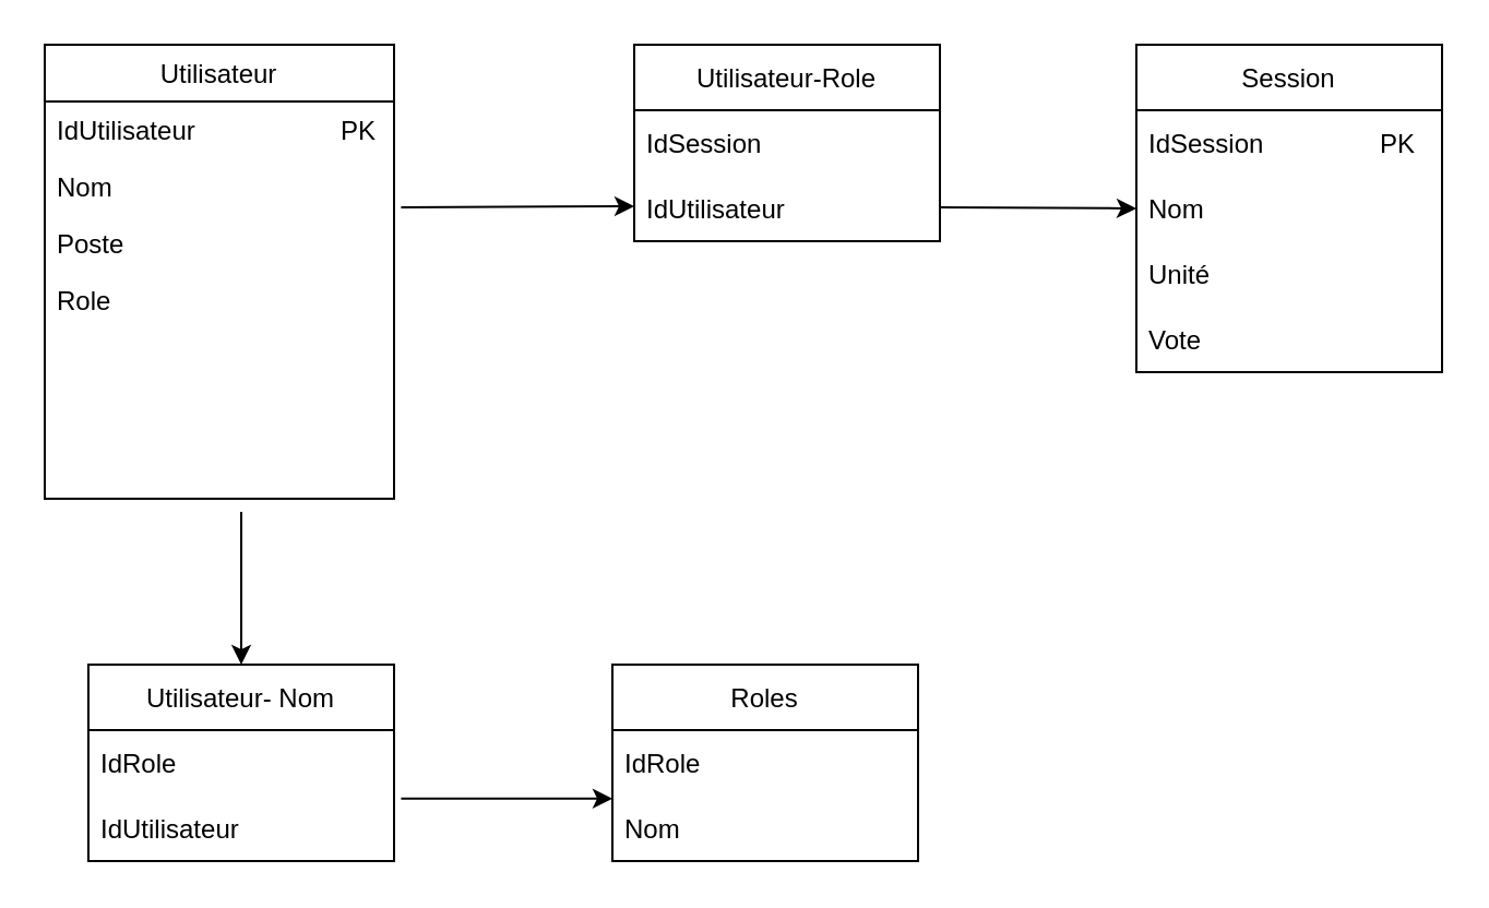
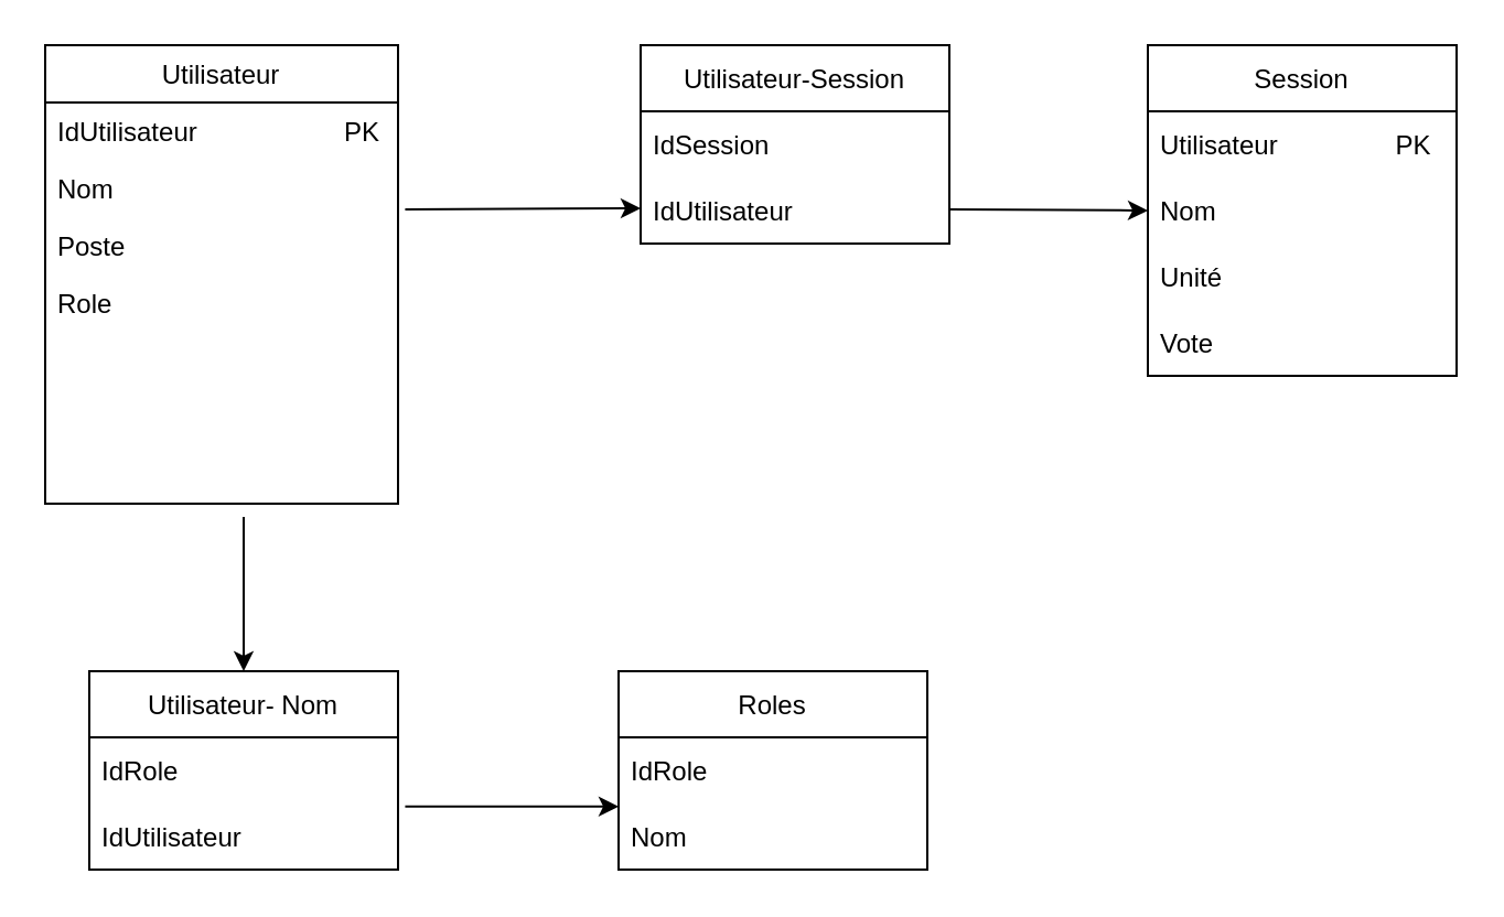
  <mxCell id="0" />
  <mxCell id="1" parent="0" />
  <mxCell id="2" value="Session" style="swimlane;fontStyle=0;childLayout=stackLayout;horizontal=1;startSize=30;horizontalStack=0;resizeParent=1;resizeParentMax=0;resizeLast=0;collapsible=1;marginBottom=0;" vertex="1" parent="1"><mxGeometry x="520" y="20" width="140" height="150" as="geometry" /></mxCell>
- <mxCell id="3" value="IdSession                PK" style="text;strokeColor=none;fillColor=none;align=left;verticalAlign=middle;spacingLeft=4;spacingRight=4;overflow=hidden;points=[[0,0.5],[1,0.5]];portConstraint=eastwest;rotatable=0;" vertex="1" parent="2"><mxGeometry y="30" width="140" height="30" as="geometry" /></mxCell>
+ <mxCell id="3" value="Utilisateur                PK" style="text;strokeColor=none;fillColor=none;align=left;verticalAlign=middle;spacingLeft=4;spacingRight=4;overflow=hidden;points=[[0,0.5],[1,0.5]];portConstraint=eastwest;rotatable=0;" vertex="1" parent="2"><mxGeometry y="30" width="140" height="30" as="geometry" /></mxCell>
  <mxCell id="4" value="Nom" style="text;strokeColor=none;fillColor=none;align=left;verticalAlign=middle;spacingLeft=4;spacingRight=4;overflow=hidden;points=[[0,0.5],[1,0.5]];portConstraint=eastwest;rotatable=0;" vertex="1" parent="2"><mxGeometry y="60" width="140" height="30" as="geometry" /></mxCell>
  <mxCell id="5" value="Unité" style="text;strokeColor=none;fillColor=none;align=left;verticalAlign=middle;spacingLeft=4;spacingRight=4;overflow=hidden;points=[[0,0.5],[1,0.5]];portConstraint=eastwest;rotatable=0;" vertex="1" parent="2"><mxGeometry y="90" width="140" height="30" as="geometry" /></mxCell>
  <mxCell id="6" value="Vote" style="text;strokeColor=none;fillColor=none;align=left;verticalAlign=middle;spacingLeft=4;spacingRight=4;overflow=hidden;points=[[0,0.5],[1,0.5]];portConstraint=eastwest;rotatable=0;" vertex="1" parent="2"><mxGeometry y="120" width="140" height="30" as="geometry" /></mxCell>
- <mxCell id="7" value="Utilisateur-Role" style="swimlane;fontStyle=0;childLayout=stackLayout;horizontal=1;startSize=30;horizontalStack=0;resizeParent=1;resizeParentMax=0;resizeLast=0;collapsible=1;marginBottom=0;" vertex="1" parent="1"><mxGeometry x="290" y="20" width="140" height="90" as="geometry" /></mxCell>
+ <mxCell id="7" value="Utilisateur-Session" style="swimlane;fontStyle=0;childLayout=stackLayout;horizontal=1;startSize=30;horizontalStack=0;resizeParent=1;resizeParentMax=0;resizeLast=0;collapsible=1;marginBottom=0;" vertex="1" parent="1"><mxGeometry x="290" y="20" width="140" height="90" as="geometry" /></mxCell>
  <mxCell id="8" value="IdSession" style="text;strokeColor=none;fillColor=none;align=left;verticalAlign=middle;spacingLeft=4;spacingRight=4;overflow=hidden;points=[[0,0.5],[1,0.5]];portConstraint=eastwest;rotatable=0;" vertex="1" parent="7"><mxGeometry y="30" width="140" height="30" as="geometry" /></mxCell>
  <mxCell id="9" value="IdUtilisateur" style="text;strokeColor=none;fillColor=none;align=left;verticalAlign=middle;spacingLeft=4;spacingRight=4;overflow=hidden;points=[[0,0.5],[1,0.5]];portConstraint=eastwest;rotatable=0;" vertex="1" parent="7"><mxGeometry y="60" width="140" height="30" as="geometry" /></mxCell>
  <mxCell id="10" value="Utilisateur" style="swimlane;fontStyle=0;align=center;verticalAlign=top;childLayout=stackLayout;horizontal=1;startSize=26;horizontalStack=0;resizeParent=1;resizeLast=0;collapsible=1;marginBottom=0;rounded=0;shadow=0;strokeWidth=1;" vertex="1" parent="1"><mxGeometry x="20" y="20" width="160" height="208" as="geometry"><mxRectangle x="130" y="380" width="160" height="26" as="alternateBounds" /></mxGeometry></mxCell>
  <mxCell id="11" value="IdUtilisateur                    PK" style="text;align=left;verticalAlign=top;spacingLeft=4;spacingRight=4;overflow=hidden;rotatable=0;points=[[0,0.5],[1,0.5]];portConstraint=eastwest;" vertex="1" parent="10"><mxGeometry y="26" width="160" height="26" as="geometry" /></mxCell>
  <mxCell id="12" value="Nom                            " style="text;align=left;verticalAlign=top;spacingLeft=4;spacingRight=4;overflow=hidden;rotatable=0;points=[[0,0.5],[1,0.5]];portConstraint=eastwest;" parent="10" vertex="1"><mxGeometry y="52" width="160" height="26" as="geometry" /></mxCell>
  <mxCell id="13" value="Poste" style="text;align=left;verticalAlign=top;spacingLeft=4;spacingRight=4;overflow=hidden;rotatable=0;points=[[0,0.5],[1,0.5]];portConstraint=eastwest;rounded=0;shadow=0;html=0;" vertex="1" parent="10"><mxGeometry y="78" width="160" height="26" as="geometry" /></mxCell>
  <mxCell id="14" value="Role" style="text;align=left;verticalAlign=top;spacingLeft=4;spacingRight=4;overflow=hidden;rotatable=0;points=[[0,0.5],[1,0.5]];portConstraint=eastwest;rounded=0;shadow=0;html=0;" vertex="1" parent="10"><mxGeometry y="104" width="160" height="26" as="geometry" /></mxCell>
  <mxCell id="15" value="Utilisateur- Nom" style="swimlane;fontStyle=0;childLayout=stackLayout;horizontal=1;startSize=30;horizontalStack=0;resizeParent=1;resizeParentMax=0;resizeLast=0;collapsible=1;marginBottom=0;" vertex="1" parent="1"><mxGeometry x="40" y="304" width="140" height="90" as="geometry" /></mxCell>
  <mxCell id="16" value="IdRole" style="text;strokeColor=none;fillColor=none;align=left;verticalAlign=middle;spacingLeft=4;spacingRight=4;overflow=hidden;points=[[0,0.5],[1,0.5]];portConstraint=eastwest;rotatable=0;" vertex="1" parent="15"><mxGeometry y="30" width="140" height="30" as="geometry" /></mxCell>
  <mxCell id="17" value="IdUtilisateur" style="text;strokeColor=none;fillColor=none;align=left;verticalAlign=middle;spacingLeft=4;spacingRight=4;overflow=hidden;points=[[0,0.5],[1,0.5]];portConstraint=eastwest;rotatable=0;" vertex="1" parent="15"><mxGeometry y="60" width="140" height="30" as="geometry" /></mxCell>
  <mxCell id="18" value="Roles" style="swimlane;fontStyle=0;childLayout=stackLayout;horizontal=1;startSize=30;horizontalStack=0;resizeParent=1;resizeParentMax=0;resizeLast=0;collapsible=1;marginBottom=0;" vertex="1" parent="1"><mxGeometry x="280" y="304" width="140" height="90" as="geometry" /></mxCell>
  <mxCell id="19" value="IdRole" style="text;strokeColor=none;fillColor=none;align=left;verticalAlign=middle;spacingLeft=4;spacingRight=4;overflow=hidden;points=[[0,0.5],[1,0.5]];portConstraint=eastwest;rotatable=0;" vertex="1" parent="18"><mxGeometry y="30" width="140" height="30" as="geometry" /></mxCell>
  <mxCell id="20" value="Nom" style="text;strokeColor=none;fillColor=none;align=left;verticalAlign=middle;spacingLeft=4;spacingRight=4;overflow=hidden;points=[[0,0.5],[1,0.5]];portConstraint=eastwest;rotatable=0;" vertex="1" parent="18"><mxGeometry y="60" width="140" height="30" as="geometry" /></mxCell>
  <mxCell id="21" value="" style="endArrow=classic;html=1;rounded=0;entryX=0.5;entryY=0;entryDx=0;entryDy=0;" edge="1" parent="1" target="15"><mxGeometry width="50" height="50" relative="1" as="geometry"><mxPoint x="110" y="234" as="sourcePoint" /><mxPoint x="210" y="304" as="targetPoint" /></mxGeometry></mxCell>
  <mxCell id="22" value="" style="endArrow=classic;html=1;rounded=0;exitX=1.023;exitY=0.047;exitDx=0;exitDy=0;exitPerimeter=0;entryX=0;entryY=0.047;entryDx=0;entryDy=0;entryPerimeter=0;" edge="1" parent="1" source="17" target="20"><mxGeometry width="50" height="50" relative="1" as="geometry"><mxPoint x="370" y="294" as="sourcePoint" /><mxPoint x="420" y="244" as="targetPoint" /></mxGeometry></mxCell>
  <mxCell id="23" value="" style="endArrow=classic;html=1;rounded=0;exitX=1.023;exitY=0.047;exitDx=0;exitDy=0;exitPerimeter=0;" edge="1" parent="1"><mxGeometry width="50" height="50" relative="1" as="geometry"><mxPoint x="183.22" y="94.5" as="sourcePoint" /><mxPoint x="290" y="94" as="targetPoint" /></mxGeometry></mxCell>
  <mxCell id="24" value="" style="endArrow=classic;html=1;rounded=0;exitX=1.023;exitY=0.047;exitDx=0;exitDy=0;exitPerimeter=0;" edge="1" parent="1"><mxGeometry width="50" height="50" relative="1" as="geometry"><mxPoint x="430" y="94.5" as="sourcePoint" /><mxPoint x="520" y="95" as="targetPoint" /></mxGeometry></mxCell>
